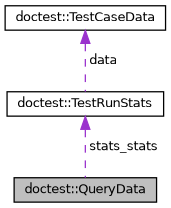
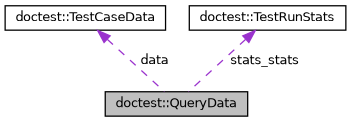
  digraph {
    node [color=black fillcolor=white fontname=Helvetica fontsize=10 shape=record style=filled]
    edge [color=darkorchid3 dir=back fontname=Helvetica fontsize=10 labelfontname=Helvetica labelfontsize=10 style=dashed]
    n1 [fillcolor=grey75 fontcolor=black height=0.2 label="doctest::QueryData" width=0.4]
    n2 [height=0.2 label="doctest::TestCaseData" width=0.4]
    n3 [height=0.2 label="doctest::TestRunStats" width=0.4]
-   n2 -> n3 [label=" data"]
+   n2 -> n1 [label=" data"]
    n3 -> n1 [label=" stats_stats"]
  }
